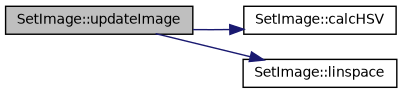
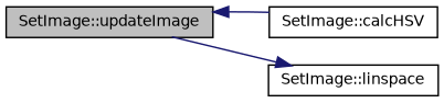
  digraph {
    rankdir=LR
    node [color=black fillcolor=white fontname=Helvetica fontsize=10 shape=record style=filled]
    edge [color=midnightblue fontname=Helvetica fontsize=10 labelfontname=Helvetica labelfontsize=10 style=solid]
    n1 [fillcolor=grey75 fontcolor=black height=0.2 label="SetImage::updateImage" width=0.4]
    n2 [height=0.2 label="SetImage::calcHSV" width=0.4]
    n3 [height=0.2 label="SetImage::linspace" width=0.4]
-   n1 -> n2
+   n2 -> n1
    n1 -> n3
  }
